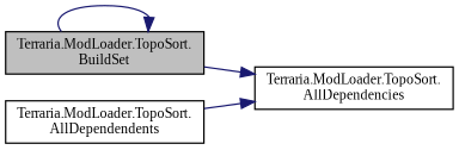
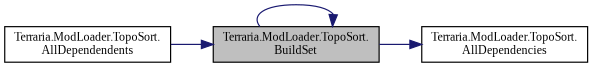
  digraph {
    fontname="Liberation Serif"
    rankdir=RL
    node [color=black fillcolor=white fontname="Liberation Serif" fontsize=10 shape=record style=filled]
    edge [color=midnightblue dir=back fontname="Liberation Serif" fontsize=10 labelfontname=Helvetica labelfontsize=10 style=solid]
    n1 [fillcolor=grey75 fontcolor=black height=0.2 label="Terraria.ModLoader.TopoSort.\lBuildSet" width=0.4]
    n2 [height=0.2 label="Terraria.ModLoader.TopoSort.\lAllDependendents" width=0.4]
    n3 [height=0.2 label="Terraria.ModLoader.TopoSort.\lAllDependencies" width=0.4]
    n1 -> n1
-   n3 -> n2
+   n1 -> n2
    n3 -> n1
  }
